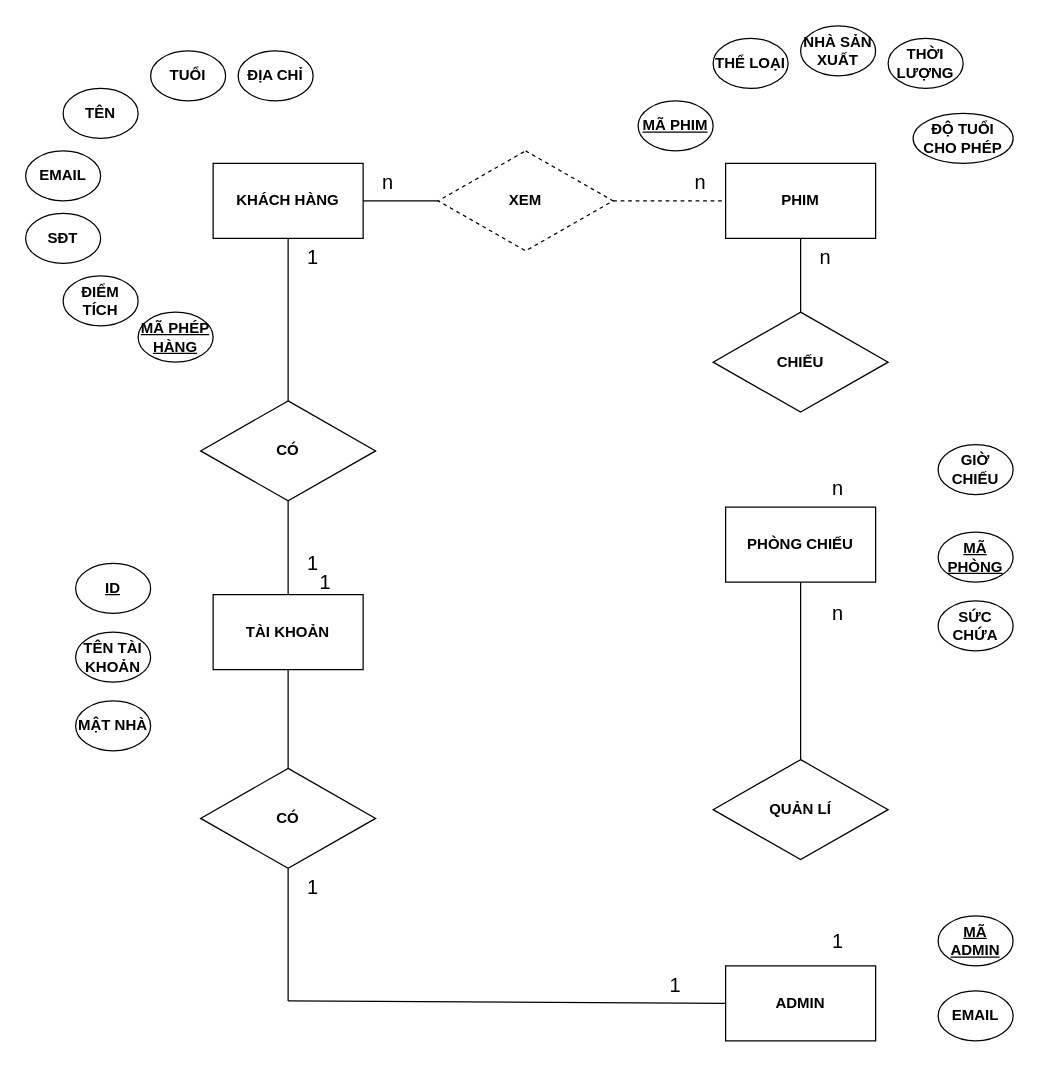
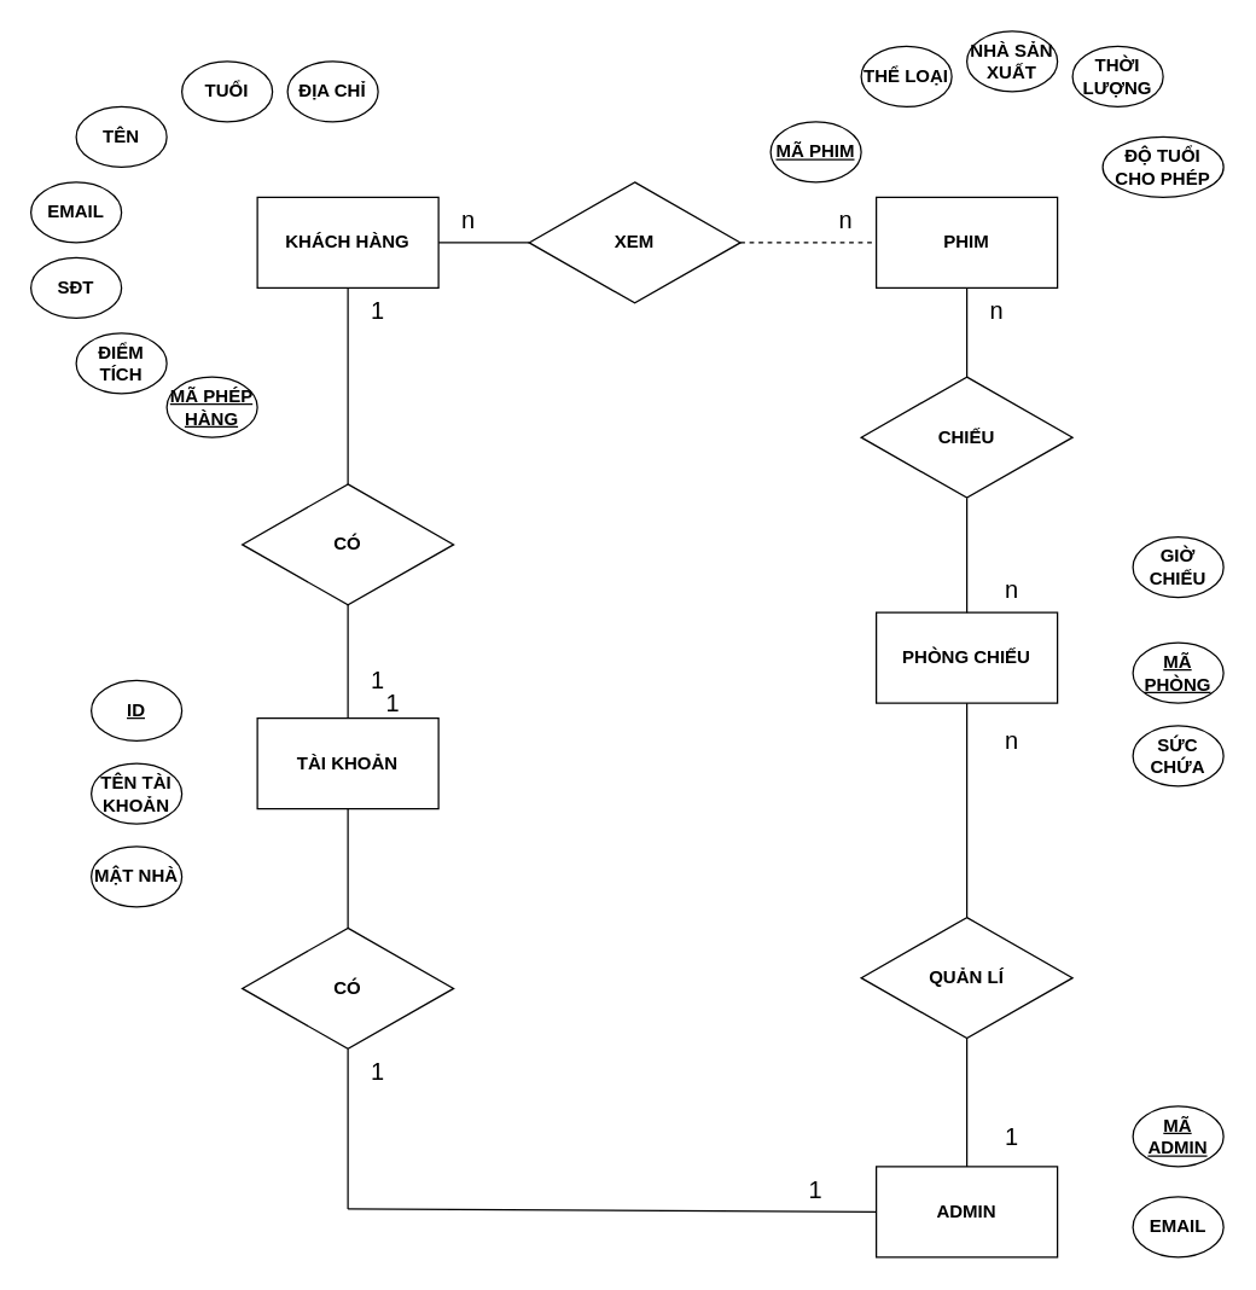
  <mxCell id="0" />
  <mxCell id="1" parent="0" />
  <mxCell id="2" value="&lt;b&gt;KHÁCH HÀNG&lt;/b&gt;" style="rounded=0;whiteSpace=wrap;html=1;" parent="1" vertex="1"><mxGeometry x="170" y="130" width="120" height="60" as="geometry" /></mxCell>
  <mxCell id="3" value="&lt;b&gt;PHIM&lt;/b&gt;" style="rounded=0;whiteSpace=wrap;html=1;" parent="1" vertex="1"><mxGeometry x="580" y="130" width="120" height="60" as="geometry" /></mxCell>
  <mxCell id="4" value="&lt;b&gt;PHÒNG CHIẾU&lt;/b&gt;" style="rounded=0;whiteSpace=wrap;html=1;" parent="1" vertex="1"><mxGeometry x="580" y="405" width="120" height="60" as="geometry" /></mxCell>
  <mxCell id="5" value="&lt;b&gt;ADMIN&lt;/b&gt;" style="rounded=0;whiteSpace=wrap;html=1;" parent="1" vertex="1"><mxGeometry x="580" y="772" width="120" height="60" as="geometry" /></mxCell>
- <mxCell id="6" value="&lt;b&gt;XEM&lt;/b&gt;" style="rhombus;whiteSpace=wrap;html=1;dashed=1;" parent="1" vertex="1"><mxGeometry x="350" y="120" width="140" height="80" as="geometry" /></mxCell>
+ <mxCell id="6" value="&lt;b&gt;XEM&lt;/b&gt;" style="rhombus;whiteSpace=wrap;html=1;" parent="1" vertex="1"><mxGeometry x="350" y="120" width="140" height="80" as="geometry" /></mxCell>
  <mxCell id="7" value="&lt;b&gt;CHIẾU&lt;/b&gt;" style="rhombus;whiteSpace=wrap;html=1;" parent="1" vertex="1"><mxGeometry x="570" y="249" width="140" height="80" as="geometry" /></mxCell>
  <mxCell id="8" value="&lt;b&gt;CÓ&lt;/b&gt;" style="rhombus;whiteSpace=wrap;html=1;" parent="1" vertex="1"><mxGeometry x="160" y="320" width="140" height="80" as="geometry" /></mxCell>
  <mxCell id="9" value="&lt;b&gt;TÀI KHOẢN&lt;/b&gt;" style="rounded=0;whiteSpace=wrap;html=1;" parent="1" vertex="1"><mxGeometry x="170" y="475" width="120" height="60" as="geometry" /></mxCell>
  <mxCell id="10" value="&lt;b&gt;QUẢN LÍ&lt;/b&gt;" style="rhombus;whiteSpace=wrap;html=1;" vertex="1" parent="1"><mxGeometry x="570" y="607" width="140" height="80" as="geometry" /></mxCell>
  <mxCell id="11" value="&lt;b&gt;TÊN&lt;/b&gt;" style="ellipse;whiteSpace=wrap;html=1;" vertex="1" parent="1"><mxGeometry x="50" y="70" width="60" height="40" as="geometry" /></mxCell>
  <mxCell id="12" value="&lt;b&gt;TUỔI&lt;/b&gt;" style="ellipse;whiteSpace=wrap;html=1;" vertex="1" parent="1"><mxGeometry x="120" y="40" width="60" height="40" as="geometry" /></mxCell>
  <mxCell id="13" value="&lt;b&gt;ĐỊA CHỈ&lt;/b&gt;" style="ellipse;whiteSpace=wrap;html=1;" vertex="1" parent="1"><mxGeometry x="190" y="40" width="60" height="40" as="geometry" /></mxCell>
  <mxCell id="14" value="&lt;b&gt;EMAIL&lt;/b&gt;" style="ellipse;whiteSpace=wrap;html=1;" vertex="1" parent="1"><mxGeometry x="20" y="120" width="60" height="40" as="geometry" /></mxCell>
  <mxCell id="15" value="&lt;b&gt;SĐT&lt;/b&gt;" style="ellipse;whiteSpace=wrap;html=1;" vertex="1" parent="1"><mxGeometry x="20" y="170" width="60" height="40" as="geometry" /></mxCell>
  <mxCell id="16" value="&lt;b&gt;ĐIỂM TÍCH&lt;/b&gt;" style="ellipse;whiteSpace=wrap;html=1;" vertex="1" parent="1"><mxGeometry x="50" y="220" width="60" height="40" as="geometry" /></mxCell>
  <mxCell id="17" value="&lt;b&gt;&lt;u&gt;MÃ PHÉP HÀNG&lt;/u&gt;&lt;/b&gt;" style="ellipse;whiteSpace=wrap;html=1;" vertex="1" parent="1"><mxGeometry x="110" y="249" width="60" height="40" as="geometry" /></mxCell>
  <mxCell id="18" value="&lt;b&gt;&lt;u&gt;MÃ PHIM&lt;/u&gt;&lt;/b&gt;" style="ellipse;whiteSpace=wrap;html=1;" vertex="1" parent="1"><mxGeometry x="510" y="80" width="60" height="40" as="geometry" /></mxCell>
  <mxCell id="19" value="&lt;b&gt;THỂ LOẠI&lt;/b&gt;" style="ellipse;whiteSpace=wrap;html=1;" vertex="1" parent="1"><mxGeometry x="570" y="30" width="60" height="40" as="geometry" /></mxCell>
  <mxCell id="20" value="&lt;b&gt;NHÀ SẢN XUẤT&lt;/b&gt;" style="ellipse;whiteSpace=wrap;html=1;" vertex="1" parent="1"><mxGeometry x="640" y="20" width="60" height="40" as="geometry" /></mxCell>
  <mxCell id="21" value="&lt;b&gt;THỜI LƯỢNG&lt;/b&gt;" style="ellipse;whiteSpace=wrap;html=1;" vertex="1" parent="1"><mxGeometry x="710" y="30" width="60" height="40" as="geometry" /></mxCell>
  <mxCell id="22" value="&lt;b&gt;ĐỘ TUỔI CHO PHÉP&lt;/b&gt;" style="ellipse;whiteSpace=wrap;html=1;" vertex="1" parent="1"><mxGeometry x="730" y="90" width="80" height="40" as="geometry" /></mxCell>
  <mxCell id="23" value="&lt;b&gt;&lt;u&gt;MÃ PHÒNG&lt;/u&gt;&lt;/b&gt;" style="ellipse;whiteSpace=wrap;html=1;" vertex="1" parent="1"><mxGeometry x="750" y="425" width="60" height="40" as="geometry" /></mxCell>
  <mxCell id="24" value="&lt;b&gt;GIỜ CHIẾU&lt;/b&gt;" style="ellipse;whiteSpace=wrap;html=1;" vertex="1" parent="1"><mxGeometry x="750" y="355" width="60" height="40" as="geometry" /></mxCell>
  <mxCell id="25" value="&lt;b&gt;SỨC CHỨA&lt;/b&gt;" style="ellipse;whiteSpace=wrap;html=1;" vertex="1" parent="1"><mxGeometry x="750" y="480" width="60" height="40" as="geometry" /></mxCell>
  <mxCell id="26" value="&lt;b&gt;CÓ&lt;/b&gt;" style="rhombus;whiteSpace=wrap;html=1;" vertex="1" parent="1"><mxGeometry x="160" y="614" width="140" height="80" as="geometry" /></mxCell>
  <mxCell id="27" value="&lt;b&gt;&lt;u&gt;ID&lt;/u&gt;&lt;/b&gt;" style="ellipse;whiteSpace=wrap;html=1;" vertex="1" parent="1"><mxGeometry x="60" y="450" width="60" height="40" as="geometry" /></mxCell>
  <mxCell id="28" value="&lt;b&gt;TÊN TÀI KHOẢN&lt;/b&gt;" style="ellipse;whiteSpace=wrap;html=1;" vertex="1" parent="1"><mxGeometry x="60" y="505" width="60" height="40" as="geometry" /></mxCell>
  <mxCell id="29" value="&lt;b&gt;MẬT NHÀ&lt;/b&gt;" style="ellipse;whiteSpace=wrap;html=1;" vertex="1" parent="1"><mxGeometry x="60" y="560" width="60" height="40" as="geometry" /></mxCell>
  <mxCell id="30" value="&lt;b&gt;&lt;u&gt;MÃ ADMIN&lt;/u&gt;&lt;/b&gt;" style="ellipse;whiteSpace=wrap;html=1;" vertex="1" parent="1"><mxGeometry x="750" y="732" width="60" height="40" as="geometry" /></mxCell>
  <mxCell id="31" value="&lt;b&gt;EMAIL&lt;/b&gt;" style="ellipse;whiteSpace=wrap;html=1;" vertex="1" parent="1"><mxGeometry x="750" y="792" width="60" height="40" as="geometry" /></mxCell>
  <mxCell id="32" value="" style="endArrow=none;html=1;rounded=0;exitX=1;exitY=0.5;exitDx=0;exitDy=0;" edge="1" parent="1" source="2" target="6"><mxGeometry width="50" height="50" relative="1" as="geometry"><mxPoint x="440" y="350" as="sourcePoint" /><mxPoint x="490" y="300" as="targetPoint" /></mxGeometry></mxCell>
  <mxCell id="33" value="" style="endArrow=none;html=1;rounded=0;exitX=1;exitY=0.5;exitDx=0;exitDy=0;entryX=0;entryY=0.5;entryDx=0;entryDy=0;dashed=1;" edge="1" parent="1" source="6" target="3"><mxGeometry width="50" height="50" relative="1" as="geometry"><mxPoint x="500" y="190" as="sourcePoint" /><mxPoint x="560" y="190" as="targetPoint" /></mxGeometry></mxCell>
  <mxCell id="34" value="&lt;font style=&quot;font-size: 16px;&quot;&gt;n&lt;/font&gt;" style="text;html=1;strokeColor=none;fillColor=none;align=center;verticalAlign=middle;whiteSpace=wrap;rounded=0;" vertex="1" parent="1"><mxGeometry x="280" y="130" width="60" height="30" as="geometry" /></mxCell>
  <mxCell id="35" value="&lt;font style=&quot;font-size: 16px;&quot;&gt;n&lt;/font&gt;" style="text;html=1;strokeColor=none;fillColor=none;align=center;verticalAlign=middle;whiteSpace=wrap;rounded=0;" vertex="1" parent="1"><mxGeometry x="530" y="130" width="60" height="30" as="geometry" /></mxCell>
  <mxCell id="36" value="" style="endArrow=none;html=1;rounded=0;entryX=0.5;entryY=1;entryDx=0;entryDy=0;exitX=0.5;exitY=0;exitDx=0;exitDy=0;" edge="1" parent="1" source="7" target="3"><mxGeometry width="50" height="50" relative="1" as="geometry"><mxPoint x="440" y="340" as="sourcePoint" /><mxPoint x="490" y="290" as="targetPoint" /></mxGeometry></mxCell>
+ <mxCell id="37" value="" style="endArrow=none;html=1;rounded=0;entryX=0.5;entryY=1;entryDx=0;entryDy=0;exitX=0.5;exitY=0;exitDx=0;exitDy=0;" edge="1" parent="1" source="4" target="7"><mxGeometry width="50" height="50" relative="1" as="geometry"><mxPoint x="500" y="390" as="sourcePoint" /><mxPoint x="640" y="349" as="targetPoint" /></mxGeometry></mxCell>
  <mxCell id="38" value="&lt;font style=&quot;font-size: 16px;&quot;&gt;n&lt;/font&gt;" style="text;html=1;strokeColor=none;fillColor=none;align=center;verticalAlign=middle;whiteSpace=wrap;rounded=0;" vertex="1" parent="1"><mxGeometry x="630" y="190" width="60" height="30" as="geometry" /></mxCell>
  <mxCell id="39" value="&lt;font style=&quot;font-size: 16px;&quot;&gt;n&lt;/font&gt;" style="text;html=1;strokeColor=none;fillColor=none;align=center;verticalAlign=middle;whiteSpace=wrap;rounded=0;" vertex="1" parent="1"><mxGeometry x="640" y="375" width="60" height="30" as="geometry" /></mxCell>
  <mxCell id="40" value="" style="endArrow=none;html=1;rounded=0;entryX=0.5;entryY=1;entryDx=0;entryDy=0;exitX=0.5;exitY=0;exitDx=0;exitDy=0;" edge="1" parent="1" source="10" target="4"><mxGeometry width="50" height="50" relative="1" as="geometry"><mxPoint x="640" y="581" as="sourcePoint" /><mxPoint x="640" y="505" as="targetPoint" /></mxGeometry></mxCell>
+ <mxCell id="41" value="" style="endArrow=none;html=1;rounded=0;entryX=0.5;entryY=1;entryDx=0;entryDy=0;exitX=0.5;exitY=0;exitDx=0;exitDy=0;" edge="1" parent="1" source="5" target="10"><mxGeometry width="50" height="50" relative="1" as="geometry"><mxPoint x="530" y="900" as="sourcePoint" /><mxPoint x="580" y="850" as="targetPoint" /></mxGeometry></mxCell>
  <mxCell id="42" value="&lt;font style=&quot;font-size: 16px;&quot;&gt;n&lt;/font&gt;" style="text;html=1;strokeColor=none;fillColor=none;align=center;verticalAlign=middle;whiteSpace=wrap;rounded=0;" vertex="1" parent="1"><mxGeometry x="640" y="475" width="60" height="30" as="geometry" /></mxCell>
  <mxCell id="43" value="&lt;font style=&quot;font-size: 16px;&quot;&gt;1&lt;/font&gt;" style="text;html=1;strokeColor=none;fillColor=none;align=center;verticalAlign=middle;whiteSpace=wrap;rounded=0;" vertex="1" parent="1"><mxGeometry x="640" y="737" width="60" height="30" as="geometry" /></mxCell>
  <mxCell id="44" value="" style="endArrow=none;html=1;rounded=0;entryX=0.5;entryY=1;entryDx=0;entryDy=0;" edge="1" parent="1" target="2"><mxGeometry width="50" height="50" relative="1" as="geometry"><mxPoint x="230" y="320" as="sourcePoint" /><mxPoint x="580" y="200" as="targetPoint" /></mxGeometry></mxCell>
  <mxCell id="45" value="" style="endArrow=none;html=1;rounded=0;entryX=0.5;entryY=1;entryDx=0;entryDy=0;exitX=0.5;exitY=0;exitDx=0;exitDy=0;" edge="1" parent="1" source="9" target="8"><mxGeometry width="50" height="50" relative="1" as="geometry"><mxPoint x="530" y="490" as="sourcePoint" /><mxPoint x="580" y="440" as="targetPoint" /></mxGeometry></mxCell>
  <mxCell id="46" value="" style="endArrow=none;html=1;rounded=0;entryX=0.5;entryY=1;entryDx=0;entryDy=0;exitX=0.5;exitY=0;exitDx=0;exitDy=0;" edge="1" parent="1" source="26" target="9"><mxGeometry width="50" height="50" relative="1" as="geometry"><mxPoint x="530" y="490" as="sourcePoint" /><mxPoint x="580" y="440" as="targetPoint" /></mxGeometry></mxCell>
  <mxCell id="47" value="&lt;font style=&quot;font-size: 16px;&quot;&gt;1&lt;/font&gt;" style="text;html=1;strokeColor=none;fillColor=none;align=center;verticalAlign=middle;whiteSpace=wrap;rounded=0;" vertex="1" parent="1"><mxGeometry x="230" y="450" width="60" height="30" as="geometry" /></mxCell>
  <mxCell id="48" value="&lt;font style=&quot;font-size: 16px;&quot;&gt;1&lt;/font&gt;" style="text;html=1;strokeColor=none;fillColor=none;align=center;verticalAlign=middle;whiteSpace=wrap;rounded=0;" vertex="1" parent="1"><mxGeometry x="220" y="190" width="60" height="30" as="geometry" /></mxCell>
  <mxCell id="49" value="&lt;font style=&quot;font-size: 16px;&quot;&gt;1&lt;/font&gt;" style="text;html=1;strokeColor=none;fillColor=none;align=center;verticalAlign=middle;whiteSpace=wrap;rounded=0;" vertex="1" parent="1"><mxGeometry x="220" y="435" width="60" height="30" as="geometry" /></mxCell>
  <mxCell id="50" value="&lt;font style=&quot;font-size: 16px;&quot;&gt;1&lt;/font&gt;" style="text;html=1;strokeColor=none;fillColor=none;align=center;verticalAlign=middle;whiteSpace=wrap;rounded=0;" vertex="1" parent="1"><mxGeometry x="220" y="694" width="60" height="30" as="geometry" /></mxCell>
  <mxCell id="51" value="" style="endArrow=none;html=1;rounded=0;entryX=0;entryY=0.5;entryDx=0;entryDy=0;" edge="1" parent="1" target="5"><mxGeometry width="50" height="50" relative="1" as="geometry"><mxPoint x="230" y="800" as="sourcePoint" /><mxPoint x="580" y="670" as="targetPoint" /></mxGeometry></mxCell>
  <mxCell id="52" value="" style="endArrow=none;html=1;rounded=0;entryX=0.5;entryY=1;entryDx=0;entryDy=0;" edge="1" parent="1" target="26"><mxGeometry width="50" height="50" relative="1" as="geometry"><mxPoint x="230" y="800" as="sourcePoint" /><mxPoint x="580" y="670" as="targetPoint" /></mxGeometry></mxCell>
  <mxCell id="53" value="&lt;font style=&quot;font-size: 16px;&quot;&gt;1&lt;/font&gt;" style="text;html=1;strokeColor=none;fillColor=none;align=center;verticalAlign=middle;whiteSpace=wrap;rounded=0;" vertex="1" parent="1"><mxGeometry x="510" y="772" width="60" height="30" as="geometry" /></mxCell>
